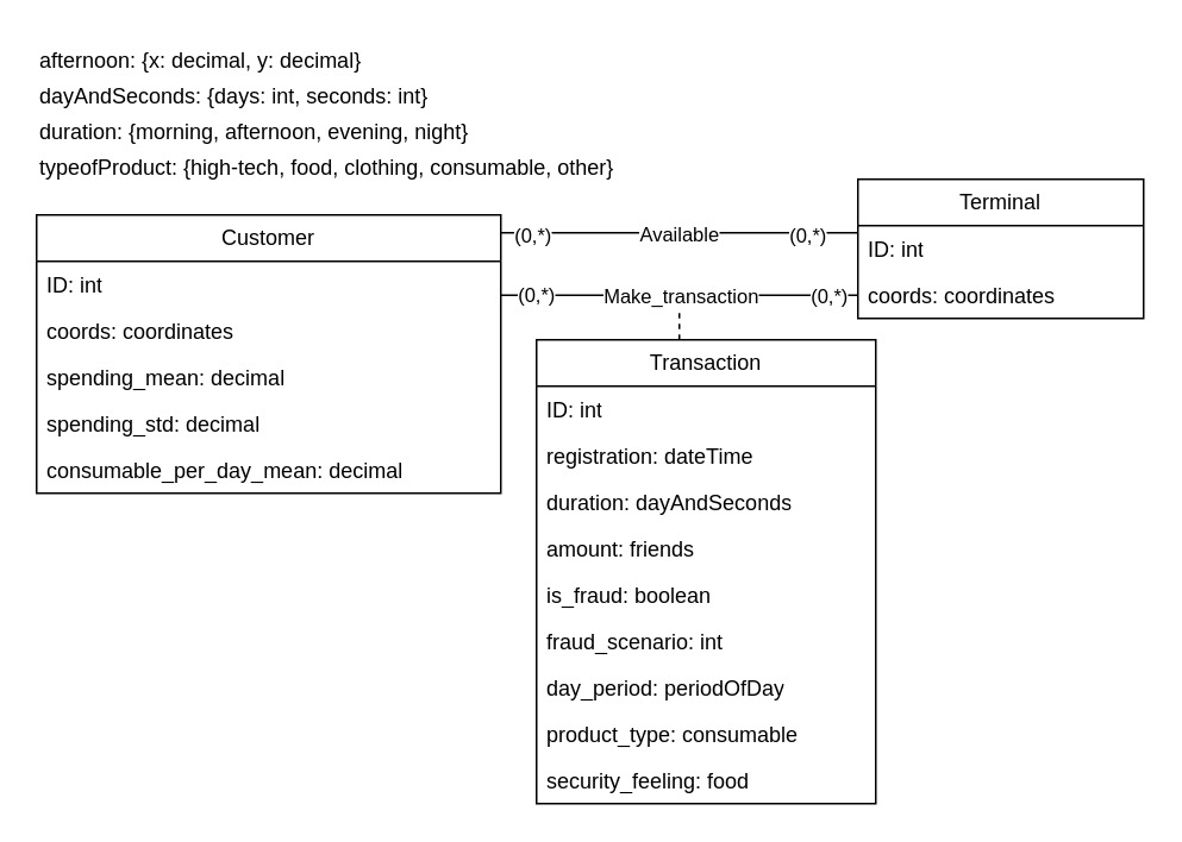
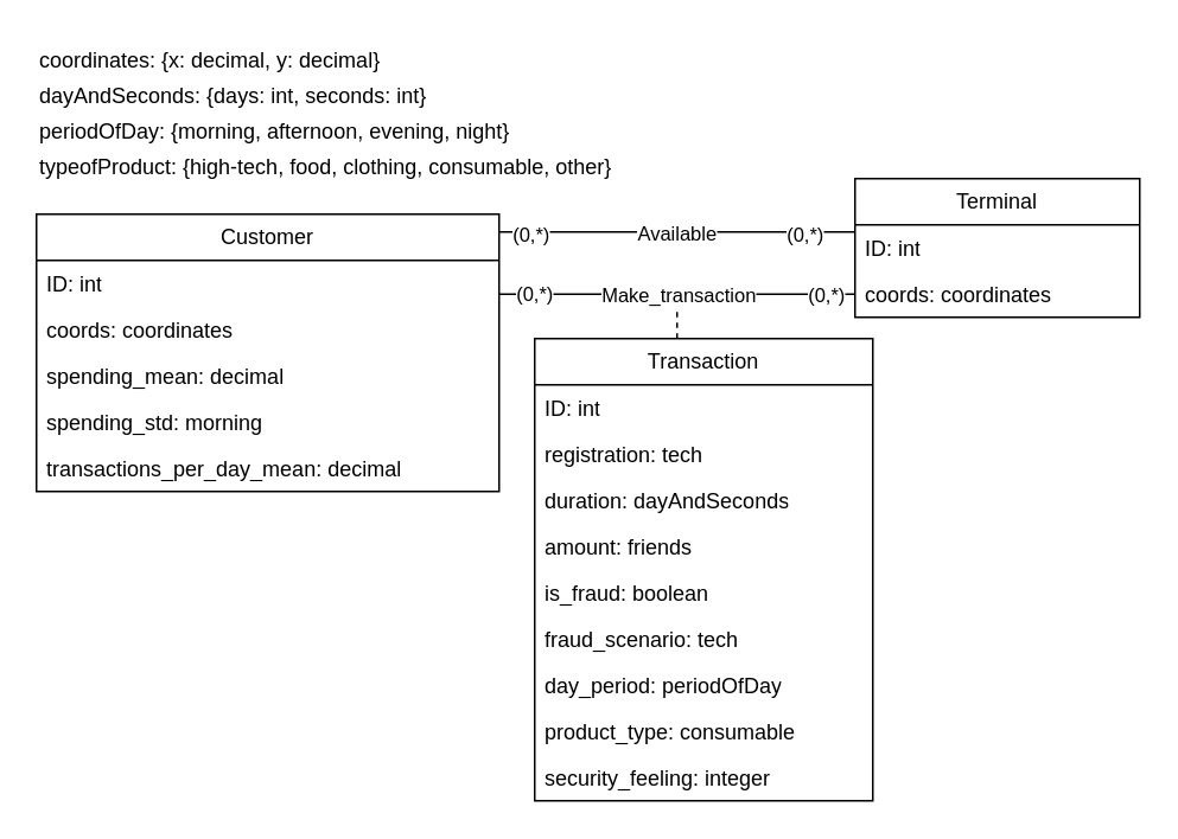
  <mxCell id="0" />
  <mxCell id="1" parent="0" />
  <mxCell id="2" value="Customer" style="swimlane;fontStyle=0;childLayout=stackLayout;horizontal=1;startSize=26;fillColor=none;horizontalStack=0;resizeParent=1;resizeParentMax=0;resizeLast=0;collapsible=1;marginBottom=0;whiteSpace=wrap;html=1;" vertex="1" parent="1"><mxGeometry x="20" y="120" width="260" height="156" as="geometry" /></mxCell>
  <mxCell id="3" value="ID: int" style="text;strokeColor=none;fillColor=none;align=left;verticalAlign=top;spacingLeft=4;spacingRight=4;overflow=hidden;rotatable=0;points=[[0,0.5],[1,0.5]];portConstraint=eastwest;whiteSpace=wrap;html=1;" vertex="1" parent="2"><mxGeometry y="26" width="260" height="26" as="geometry" /></mxCell>
  <mxCell id="4" value="coords: coordinates" style="text;strokeColor=none;fillColor=none;align=left;verticalAlign=top;spacingLeft=4;spacingRight=4;overflow=hidden;rotatable=0;points=[[0,0.5],[1,0.5]];portConstraint=eastwest;whiteSpace=wrap;html=1;" vertex="1" parent="2"><mxGeometry y="52" width="260" height="26" as="geometry" /></mxCell>
  <mxCell id="5" value="&lt;span dir=&quot;ltr&quot; class=&quot;text__translation&quot;&gt;spending_mean: decimal&lt;br&gt;&lt;/span&gt;" style="text;strokeColor=none;fillColor=none;align=left;verticalAlign=top;spacingLeft=4;spacingRight=4;overflow=hidden;rotatable=0;points=[[0,0.5],[1,0.5]];portConstraint=eastwest;whiteSpace=wrap;html=1;" vertex="1" parent="2"><mxGeometry y="78" width="260" height="26" as="geometry" /></mxCell>
- <mxCell id="6" value="&lt;span dir=&quot;ltr&quot; class=&quot;text__translation&quot;&gt;spending_&lt;/span&gt;std: decimal" style="text;strokeColor=none;fillColor=none;align=left;verticalAlign=top;spacingLeft=4;spacingRight=4;overflow=hidden;rotatable=0;points=[[0,0.5],[1,0.5]];portConstraint=eastwest;whiteSpace=wrap;html=1;" vertex="1" parent="2"><mxGeometry y="104" width="260" height="26" as="geometry" /></mxCell>
- <mxCell id="7" value="consumable_per_day_mean: decimal" style="text;strokeColor=none;fillColor=none;align=left;verticalAlign=top;spacingLeft=4;spacingRight=4;overflow=hidden;rotatable=0;points=[[0,0.5],[1,0.5]];portConstraint=eastwest;whiteSpace=wrap;html=1;" vertex="1" parent="2"><mxGeometry y="130" width="260" height="26" as="geometry" /></mxCell>
- <mxCell id="8" value="afternoon: {x: decimal, y: decimal}" style="text;html=1;align=left;verticalAlign=top;whiteSpace=wrap;rounded=0;" vertex="1" parent="1"><mxGeometry x="20" y="20" width="210" height="30" as="geometry" /></mxCell>
+ <mxCell id="6" value="&lt;span dir=&quot;ltr&quot; class=&quot;text__translation&quot;&gt;spending_&lt;/span&gt;std: morning" style="text;strokeColor=none;fillColor=none;align=left;verticalAlign=top;spacingLeft=4;spacingRight=4;overflow=hidden;rotatable=0;points=[[0,0.5],[1,0.5]];portConstraint=eastwest;whiteSpace=wrap;html=1;" vertex="1" parent="2"><mxGeometry y="104" width="260" height="26" as="geometry" /></mxCell>
+ <mxCell id="7" value="transactions_per_day_mean: decimal" style="text;strokeColor=none;fillColor=none;align=left;verticalAlign=top;spacingLeft=4;spacingRight=4;overflow=hidden;rotatable=0;points=[[0,0.5],[1,0.5]];portConstraint=eastwest;whiteSpace=wrap;html=1;" vertex="1" parent="2"><mxGeometry y="130" width="260" height="26" as="geometry" /></mxCell>
+ <mxCell id="8" value="coordinates: {x: decimal, y: decimal}" style="text;html=1;align=left;verticalAlign=top;whiteSpace=wrap;rounded=0;" vertex="1" parent="1"><mxGeometry x="20" y="20" width="210" height="30" as="geometry" /></mxCell>
  <mxCell id="9" value="Terminal" style="swimlane;fontStyle=0;childLayout=stackLayout;horizontal=1;startSize=26;fillColor=none;horizontalStack=0;resizeParent=1;resizeParentMax=0;resizeLast=0;collapsible=1;marginBottom=0;whiteSpace=wrap;html=1;" vertex="1" parent="1"><mxGeometry x="480" y="100" width="160" height="78" as="geometry" /></mxCell>
  <mxCell id="10" value="ID: int" style="text;strokeColor=none;fillColor=none;align=left;verticalAlign=top;spacingLeft=4;spacingRight=4;overflow=hidden;rotatable=0;points=[[0,0.5],[1,0.5]];portConstraint=eastwest;whiteSpace=wrap;html=1;" vertex="1" parent="9"><mxGeometry y="26" width="160" height="26" as="geometry" /></mxCell>
  <mxCell id="11" value="coords: coordinates" style="text;strokeColor=none;fillColor=none;align=left;verticalAlign=top;spacingLeft=4;spacingRight=4;overflow=hidden;rotatable=0;points=[[0,0.5],[1,0.5]];portConstraint=eastwest;whiteSpace=wrap;html=1;" vertex="1" parent="9"><mxGeometry y="52" width="160" height="26" as="geometry" /></mxCell>
  <mxCell id="12" style="edgeStyle=orthogonalEdgeStyle;rounded=0;orthogonalLoop=1;jettySize=auto;html=1;entryX=0;entryY=0.154;entryDx=0;entryDy=0;entryPerimeter=0;endArrow=none;endFill=0;" edge="1" parent="1" source="2" target="10"><mxGeometry relative="1" as="geometry"><Array as="points"><mxPoint x="330" y="130" /><mxPoint x="330" y="130" /></Array></mxGeometry></mxCell>
  <mxCell id="13" value="Available" style="edgeLabel;html=1;align=center;verticalAlign=middle;resizable=0;points=[];" connectable="0" vertex="1" parent="12"><mxGeometry x="0.069" relative="1" as="geometry"><mxPoint x="-7" as="offset" /></mxGeometry></mxCell>
  <mxCell id="14" value="(0,*)" style="edgeLabel;html=1;align=center;verticalAlign=middle;resizable=0;points=[];" connectable="0" vertex="1" parent="12"><mxGeometry x="0.843" y="-1" relative="1" as="geometry"><mxPoint x="-12" as="offset" /></mxGeometry></mxCell>
  <mxCell id="15" value="(0,*)" style="edgeLabel;html=1;align=center;verticalAlign=middle;resizable=0;points=[];" connectable="0" vertex="1" parent="12"><mxGeometry x="-0.831" y="-1" relative="1" as="geometry"><mxPoint as="offset" /></mxGeometry></mxCell>
  <mxCell id="16" style="edgeStyle=orthogonalEdgeStyle;rounded=0;orthogonalLoop=1;jettySize=auto;html=1;dashed=1;endArrow=none;endFill=0;" edge="1" parent="1" source="17"><mxGeometry relative="1" as="geometry"><mxPoint x="380" y="170" as="targetPoint" /><Array as="points"><mxPoint x="380" y="180" /><mxPoint x="380" y="180" /></Array></mxGeometry></mxCell>
  <mxCell id="17" value="Transaction" style="swimlane;fontStyle=0;childLayout=stackLayout;horizontal=1;startSize=26;fillColor=none;horizontalStack=0;resizeParent=1;resizeParentMax=0;resizeLast=0;collapsible=1;marginBottom=0;whiteSpace=wrap;html=1;" vertex="1" parent="1"><mxGeometry x="300" y="190" width="190" height="260" as="geometry" /></mxCell>
  <mxCell id="18" value="ID: int" style="text;strokeColor=none;fillColor=none;align=left;verticalAlign=top;spacingLeft=4;spacingRight=4;overflow=hidden;rotatable=0;points=[[0,0.5],[1,0.5]];portConstraint=eastwest;whiteSpace=wrap;html=1;" vertex="1" parent="17"><mxGeometry y="26" width="190" height="26" as="geometry" /></mxCell>
- <mxCell id="19" value="registration: dateTime" style="text;strokeColor=none;fillColor=none;align=left;verticalAlign=top;spacingLeft=4;spacingRight=4;overflow=hidden;rotatable=0;points=[[0,0.5],[1,0.5]];portConstraint=eastwest;whiteSpace=wrap;html=1;" vertex="1" parent="17"><mxGeometry y="52" width="190" height="26" as="geometry" /></mxCell>
+ <mxCell id="19" value="registration: tech" style="text;strokeColor=none;fillColor=none;align=left;verticalAlign=top;spacingLeft=4;spacingRight=4;overflow=hidden;rotatable=0;points=[[0,0.5],[1,0.5]];portConstraint=eastwest;whiteSpace=wrap;html=1;" vertex="1" parent="17"><mxGeometry y="52" width="190" height="26" as="geometry" /></mxCell>
  <mxCell id="20" value="duration: dayAndSeconds" style="text;strokeColor=none;fillColor=none;align=left;verticalAlign=top;spacingLeft=4;spacingRight=4;overflow=hidden;rotatable=0;points=[[0,0.5],[1,0.5]];portConstraint=eastwest;whiteSpace=wrap;html=1;" vertex="1" parent="17"><mxGeometry y="78" width="190" height="26" as="geometry" /></mxCell>
  <mxCell id="21" value="amount: friends" style="text;strokeColor=none;fillColor=none;align=left;verticalAlign=top;spacingLeft=4;spacingRight=4;overflow=hidden;rotatable=0;points=[[0,0.5],[1,0.5]];portConstraint=eastwest;whiteSpace=wrap;html=1;" vertex="1" parent="17"><mxGeometry y="104" width="190" height="26" as="geometry" /></mxCell>
  <mxCell id="22" value="is_fraud: boolean" style="text;strokeColor=none;fillColor=none;align=left;verticalAlign=top;spacingLeft=4;spacingRight=4;overflow=hidden;rotatable=0;points=[[0,0.5],[1,0.5]];portConstraint=eastwest;whiteSpace=wrap;html=1;" vertex="1" parent="17"><mxGeometry y="130" width="190" height="26" as="geometry" /></mxCell>
- <mxCell id="23" value="fraud_scenario: int" style="text;strokeColor=none;fillColor=none;align=left;verticalAlign=top;spacingLeft=4;spacingRight=4;overflow=hidden;rotatable=0;points=[[0,0.5],[1,0.5]];portConstraint=eastwest;whiteSpace=wrap;html=1;" vertex="1" parent="17"><mxGeometry y="156" width="190" height="26" as="geometry" /></mxCell>
+ <mxCell id="23" value="fraud_scenario: tech" style="text;strokeColor=none;fillColor=none;align=left;verticalAlign=top;spacingLeft=4;spacingRight=4;overflow=hidden;rotatable=0;points=[[0,0.5],[1,0.5]];portConstraint=eastwest;whiteSpace=wrap;html=1;" vertex="1" parent="17"><mxGeometry y="156" width="190" height="26" as="geometry" /></mxCell>
  <mxCell id="24" value="day_period: periodOfDay" style="text;strokeColor=none;fillColor=none;align=left;verticalAlign=top;spacingLeft=4;spacingRight=4;overflow=hidden;rotatable=0;points=[[0,0.5],[1,0.5]];portConstraint=eastwest;whiteSpace=wrap;html=1;" vertex="1" parent="17"><mxGeometry y="182" width="190" height="26" as="geometry" /></mxCell>
  <mxCell id="25" value="product_type: consumable" style="text;strokeColor=none;fillColor=none;align=left;verticalAlign=top;spacingLeft=4;spacingRight=4;overflow=hidden;rotatable=0;points=[[0,0.5],[1,0.5]];portConstraint=eastwest;whiteSpace=wrap;html=1;" vertex="1" parent="17"><mxGeometry y="208" width="190" height="26" as="geometry" /></mxCell>
- <mxCell id="26" value="security_feeling: food" style="text;strokeColor=none;fillColor=none;align=left;verticalAlign=top;spacingLeft=4;spacingRight=4;overflow=hidden;rotatable=0;points=[[0,0.5],[1,0.5]];portConstraint=eastwest;whiteSpace=wrap;html=1;" vertex="1" parent="17"><mxGeometry y="234" width="190" height="26" as="geometry" /></mxCell>
+ <mxCell id="26" value="security_feeling: integer" style="text;strokeColor=none;fillColor=none;align=left;verticalAlign=top;spacingLeft=4;spacingRight=4;overflow=hidden;rotatable=0;points=[[0,0.5],[1,0.5]];portConstraint=eastwest;whiteSpace=wrap;html=1;" vertex="1" parent="17"><mxGeometry y="234" width="190" height="26" as="geometry" /></mxCell>
  <mxCell id="27" value="dayAndSeconds: {days: int, seconds: int}" style="text;html=1;align=left;verticalAlign=top;whiteSpace=wrap;rounded=0;" vertex="1" parent="1"><mxGeometry x="20" y="40" width="280" height="30" as="geometry" /></mxCell>
  <mxCell id="28" style="edgeStyle=orthogonalEdgeStyle;rounded=0;orthogonalLoop=1;jettySize=auto;html=1;entryX=0;entryY=0.5;entryDx=0;entryDy=0;endArrow=none;endFill=0;" edge="1" parent="1" source="2" target="11"><mxGeometry relative="1" as="geometry"><Array as="points"><mxPoint x="330" y="165" /><mxPoint x="330" y="165" /></Array></mxGeometry></mxCell>
  <mxCell id="29" value="Make_transaction" style="edgeLabel;html=1;align=center;verticalAlign=middle;resizable=0;points=[];" connectable="0" vertex="1" parent="28"><mxGeometry x="0.002" relative="1" as="geometry"><mxPoint as="offset" /></mxGeometry></mxCell>
  <mxCell id="30" value="(0,*)" style="edgeLabel;html=1;align=center;verticalAlign=middle;resizable=0;points=[];" connectable="0" vertex="1" parent="28"><mxGeometry x="0.85" relative="1" as="geometry"><mxPoint x="-2" as="offset" /></mxGeometry></mxCell>
  <mxCell id="31" value="(0,*)" style="edgeLabel;html=1;align=center;verticalAlign=middle;resizable=0;points=[];" connectable="0" vertex="1" parent="28"><mxGeometry x="-0.811" y="1" relative="1" as="geometry"><mxPoint as="offset" /></mxGeometry></mxCell>
- <mxCell id="32" value="duration: {morning, afternoon, evening, night}" style="text;html=1;align=left;verticalAlign=top;whiteSpace=wrap;rounded=0;" vertex="1" parent="1"><mxGeometry x="20" y="60" width="280" height="30" as="geometry" /></mxCell>
+ <mxCell id="32" value="periodOfDay: {morning, afternoon, evening, night}" style="text;html=1;align=left;verticalAlign=top;whiteSpace=wrap;rounded=0;" vertex="1" parent="1"><mxGeometry x="20" y="60" width="280" height="30" as="geometry" /></mxCell>
  <mxCell id="33" value="typeofProduct: {high-tech, food, clothing, consumable, other}" style="text;html=1;align=left;verticalAlign=top;whiteSpace=wrap;rounded=0;" vertex="1" parent="1"><mxGeometry x="20" y="80" width="330" height="30" as="geometry" /></mxCell>
